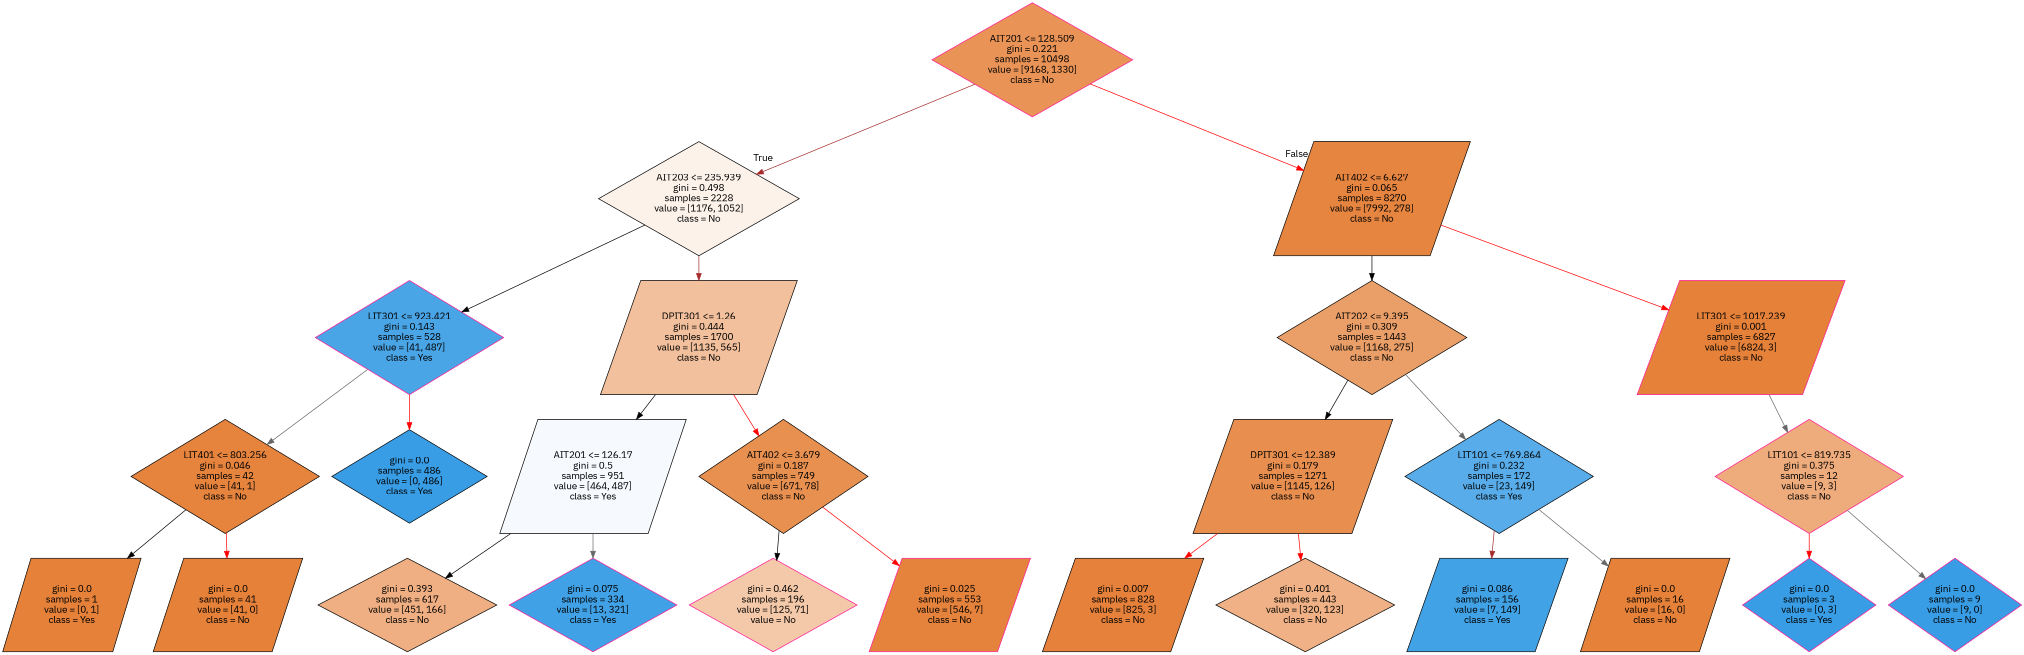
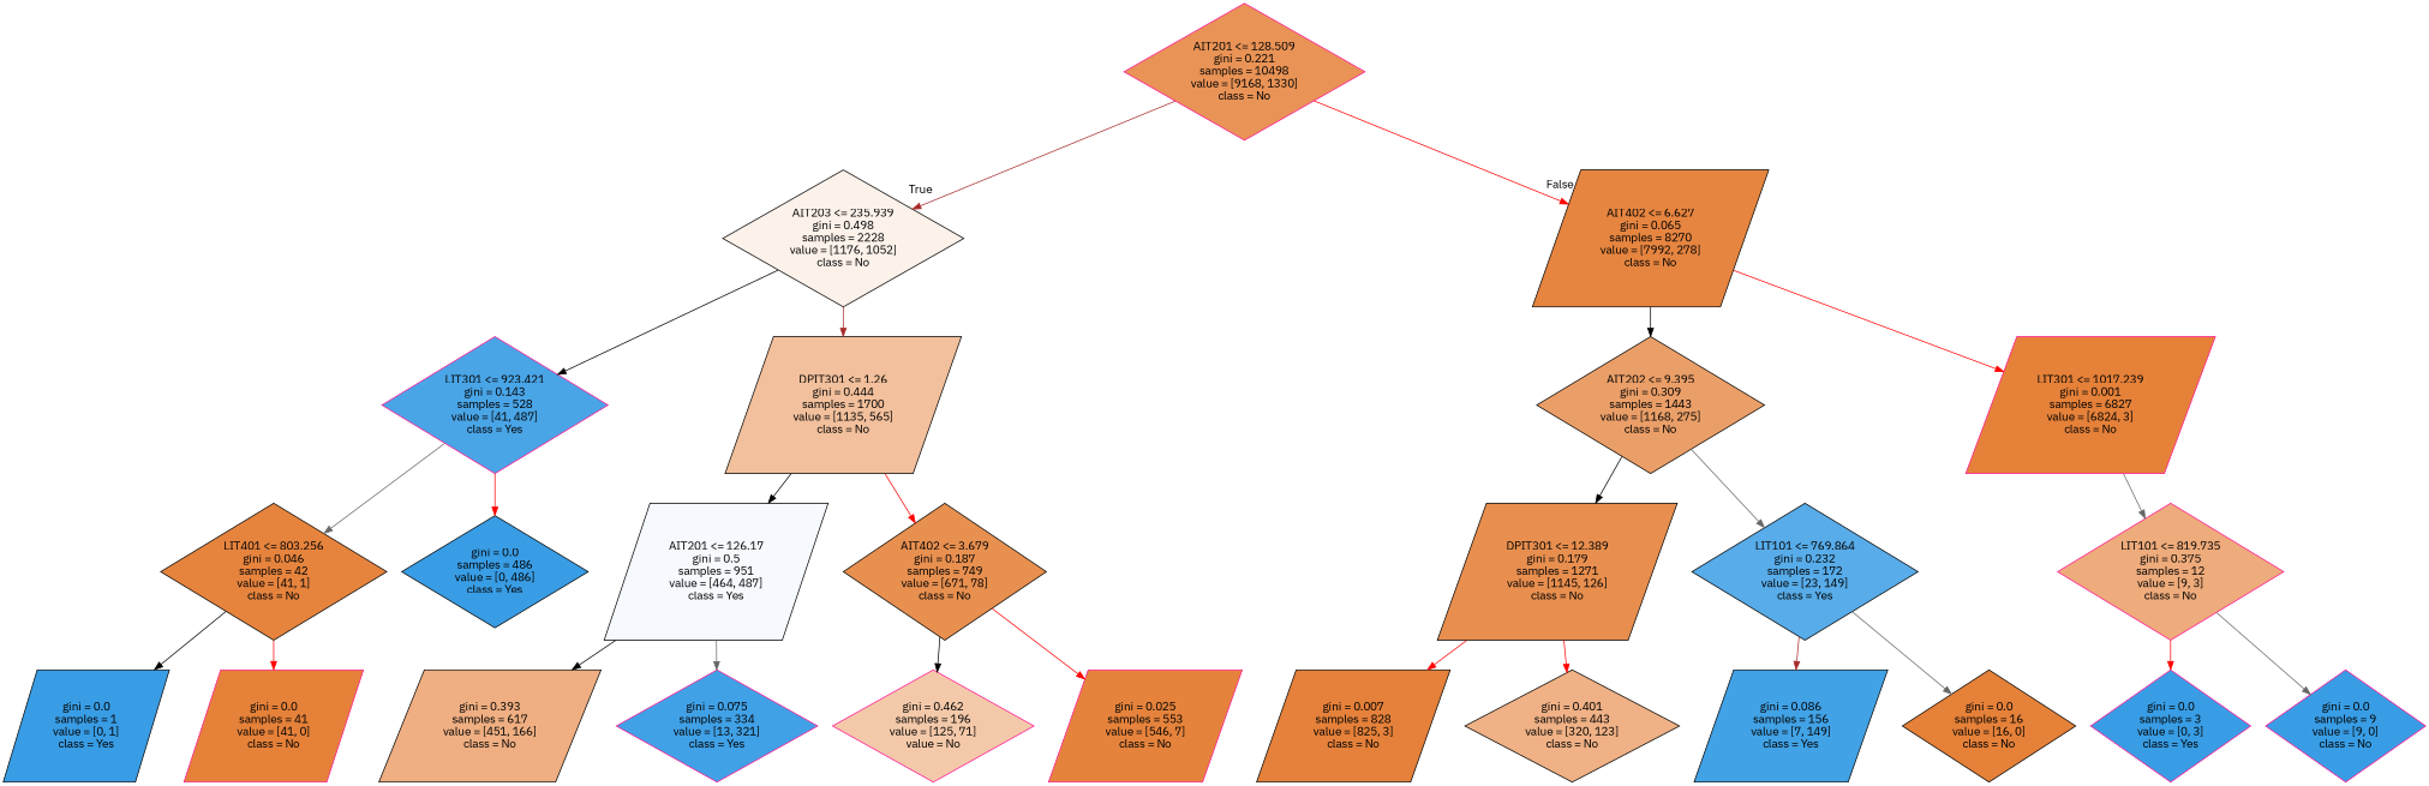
  digraph {
    fontname="IBM Plex Sans"
    node [color=black fillcolor="#399de5" fontname="IBM Plex Sans" shape=diamond style=filled]
    edge [color=red fontname="IBM Plex Sans"]
    n1 [color=deeppink fillcolor="#e99356" label="AIT201 <= 128.509\ngini = 0.221\nsamples = 10498\nvalue = [9168, 1330]\nclass = No"]
    n2 [fillcolor="#fcf2ea" label="AIT203 <= 235.939\ngini = 0.498\nsamples = 2228\nvalue = [1176, 1052]\nclass = No"]
    n3 [fillcolor="#e68540" label="AIT402 <= 6.627\ngini = 0.065\nsamples = 8270\nvalue = [7992, 278]\nclass = No" shape=parallelogram]
    n4 [color=deeppink fillcolor="#4aa5e7" label="LIT301 <= 923.421\ngini = 0.143\nsamples = 528\nvalue = [41, 487]\nclass = Yes"]
    n5 [fillcolor="#f2c09c" label="DPIT301 <= 1.26\ngini = 0.444\nsamples = 1700\nvalue = [1135, 565]\nclass = No" shape=parallelogram]
    n6 [fillcolor="#eb9f68" label="AIT202 <= 9.395\ngini = 0.309\nsamples = 1443\nvalue = [1168, 275]\nclass = No"]
    n7 [color=deeppink fillcolor="#e58139" label="LIT301 <= 1017.239\ngini = 0.001\nsamples = 6827\nvalue = [6824, 3]\nclass = No" shape=parallelogram]
    n8 [fillcolor="#e6843e" label="LIT401 <= 803.256\ngini = 0.046\nsamples = 42\nvalue = [41, 1]\nclass = No"]
    n9 [label="gini = 0.0\nsamples = 486\nvalue = [0, 486]\nclass = Yes"]
    n10 [fillcolor="#f6fafe" label="AIT201 <= 126.17\ngini = 0.5\nsamples = 951\nvalue = [464, 487]\nclass = Yes" shape=parallelogram]
    n11 [fillcolor="#e89050" label="AIT402 <= 3.679\ngini = 0.187\nsamples = 749\nvalue = [671, 78]\nclass = No"]
-   n12 [fillcolor="#e58139" label="gini = 0.0\nsamples = 1\nvalue = [0, 1]\nclass = Yes" shape=parallelogram]
-   n13 [fillcolor="#e58139" label="gini = 0.0\nsamples = 41\nvalue = [41, 0]\nclass = No" shape=parallelogram]
-   n14 [fillcolor="#efaf82" label="gini = 0.393\nsamples = 617\nvalue = [451, 166]\nclass = No"]
+   n12 [label="gini = 0.0\nsamples = 1\nvalue = [0, 1]\nclass = Yes" shape=parallelogram]
+   n13 [color=deeppink fillcolor="#e58139" label="gini = 0.0\nsamples = 41\nvalue = [41, 0]\nclass = No" shape=parallelogram]
+   n14 [fillcolor="#efaf82" label="gini = 0.393\nsamples = 617\nvalue = [451, 166]\nclass = No" shape=parallelogram]
    n15 [color=deeppink fillcolor="#41a1e6" label="gini = 0.075\nsamples = 334\nvalue = [13, 321]\nclass = Yes"]
    n16 [color=deeppink fillcolor="#f4c9a9" label="gini = 0.462\nsamples = 196\nvalue = [125, 71]\nvalue = No"]
    n17 [color=deeppink fillcolor="#e5833c" label="gini = 0.025\nsamples = 553\nvalue = [546, 7]\nclass = No" shape=parallelogram]
    n18 [fillcolor="#e88f4f" label="DPIT301 <= 12.389\ngini = 0.179\nsamples = 1271\nvalue = [1145, 126]\nclass = No" shape=parallelogram]
    n19 [fillcolor="#58ace9" label="LIT101 <= 769.864\ngini = 0.232\nsamples = 172\nvalue = [23, 149]\nclass = Yes"]
    n20 [color=deeppink fillcolor="#eeab7b" label="LIT101 <= 819.735\ngini = 0.375\nsamples = 12\nvalue = [9, 3]\nclass = No"]
    n21 [fillcolor="#e5813a" label="gini = 0.007\nsamples = 828\nvalue = [825, 3]\nclass = No" shape=parallelogram]
    n22 [fillcolor="#efb185" label="gini = 0.401\nsamples = 443\nvalue = [320, 123]\nclass = No"]
    n23 [fillcolor="#42a2e6" label="gini = 0.086\nsamples = 156\nvalue = [7, 149]\nclass = Yes" shape=parallelogram]
-   n24 [fillcolor="#e58139" label="gini = 0.0\nsamples = 16\nvalue = [16, 0]\nclass = No" shape=parallelogram]
+   n24 [fillcolor="#e58139" label="gini = 0.0\nsamples = 16\nvalue = [16, 0]\nclass = No"]
    n25 [color=deeppink label="gini = 0.0\nsamples = 3\nvalue = [0, 3]\nclass = Yes"]
    n26 [color=deeppink label="gini = 0.0\nsamples = 9\nvalue = [9, 0]\nclass = No"]
    n1 -> n2 [color=brown headlabel=True labelangle=45 labeldistance=2.5]
    n1 -> n3 [headlabel=False labelangle=-45 labeldistance=2.5]
    n2 -> n4 [color=black]
    n2 -> n5 [color=brown]
    n3 -> n6 [color=black]
    n3 -> n7
    n4 -> n8 [color=gray40]
    n4 -> n9
    n5 -> n10 [color=black]
    n5 -> n11
    n6 -> n18 [color=black]
    n6 -> n19 [color=gray40]
    n7 -> n20 [color=gray40]
    n8 -> n12 [color=black]
    n8 -> n13
    n10 -> n14 [color=black]
    n10 -> n15 [color=gray40]
    n11 -> n16 [color=black]
    n11 -> n17
    n18 -> n21
    n18 -> n22
    n19 -> n23 [color=brown]
    n19 -> n24 [color=gray40]
    n20 -> n25
    n20 -> n26 [color=gray40]
  }
